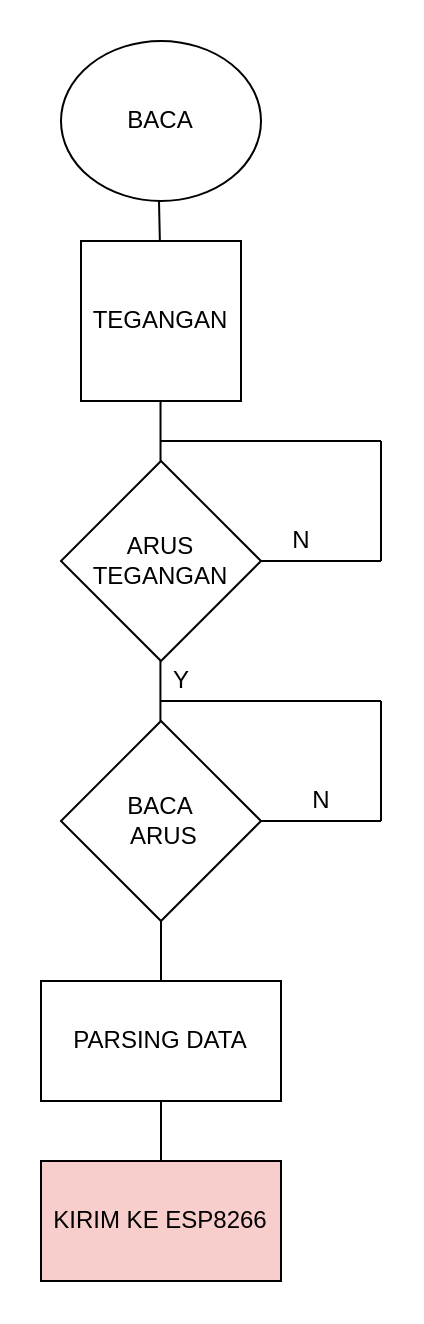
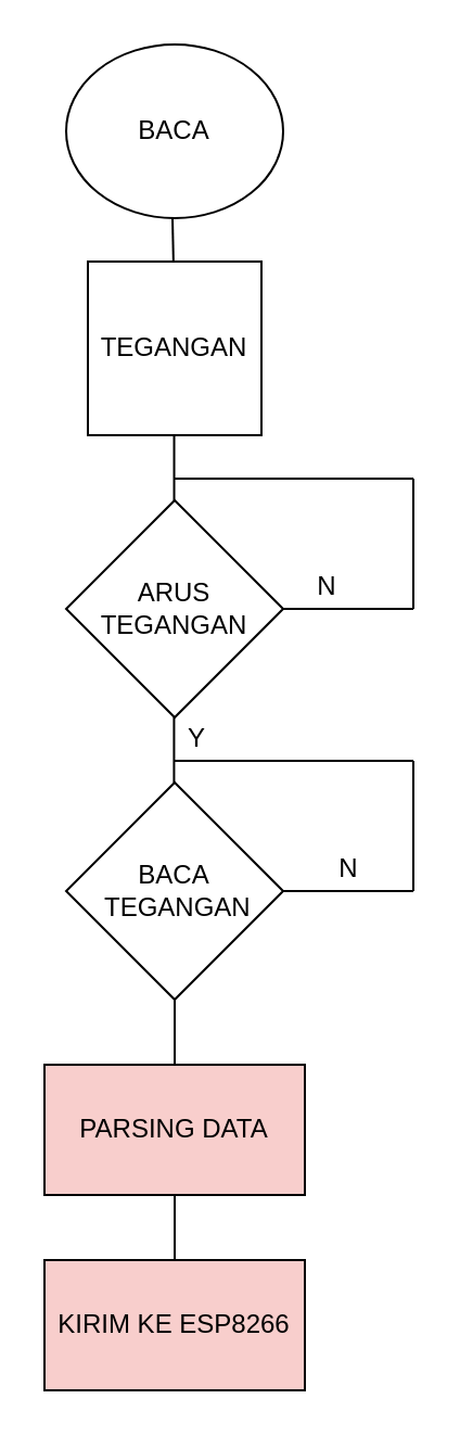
  <mxCell id="0" />
  <mxCell id="1" parent="0" />
  <mxCell id="2" value="BACA" style="ellipse;whiteSpace=wrap;html=1;" parent="1" vertex="1"><mxGeometry x="30" y="20" width="100" height="80" as="geometry" /></mxCell>
  <mxCell id="3" value="TEGANGAN" style="whiteSpace=wrap;html=1;aspect=fixed;" parent="1" vertex="1"><mxGeometry x="40" y="120" width="80" height="80" as="geometry" /></mxCell>
  <mxCell id="4" value="ARUS TEGANGAN" style="rhombus;whiteSpace=wrap;html=1;" parent="1" vertex="1"><mxGeometry x="30" y="230" width="100" height="100" as="geometry" /></mxCell>
  <mxCell id="5" value="" style="endArrow=none;html=1;" parent="1" edge="1"><mxGeometry width="50" height="50" relative="1" as="geometry"><mxPoint x="130" y="280" as="sourcePoint" /><mxPoint x="190" y="280" as="targetPoint" /></mxGeometry></mxCell>
  <mxCell id="6" value="" style="endArrow=none;html=1;" parent="1" edge="1"><mxGeometry width="50" height="50" relative="1" as="geometry"><mxPoint x="190" y="280" as="sourcePoint" /><mxPoint x="190" y="220" as="targetPoint" /></mxGeometry></mxCell>
  <mxCell id="7" value="" style="endArrow=none;html=1;" parent="1" edge="1"><mxGeometry width="50" height="50" relative="1" as="geometry"><mxPoint x="80" y="220" as="sourcePoint" /><mxPoint x="190" y="220" as="targetPoint" /></mxGeometry></mxCell>
  <mxCell id="8" value="" style="endArrow=none;html=1;" parent="1" edge="1"><mxGeometry width="50" height="50" relative="1" as="geometry"><mxPoint x="79.76" y="230" as="sourcePoint" /><mxPoint x="79.76" y="200" as="targetPoint" /></mxGeometry></mxCell>
- <mxCell id="9" value="BACA&lt;br&gt;&amp;nbsp;ARUS" style="rhombus;whiteSpace=wrap;html=1;" parent="1" vertex="1"><mxGeometry x="30" y="360" width="100" height="100" as="geometry" /></mxCell>
+ <mxCell id="9" value="BACA&lt;br&gt;&amp;nbsp;TEGANGAN" style="rhombus;whiteSpace=wrap;html=1;" parent="1" vertex="1"><mxGeometry x="30" y="360" width="100" height="100" as="geometry" /></mxCell>
  <mxCell id="10" value="" style="endArrow=none;html=1;" parent="1" edge="1"><mxGeometry width="50" height="50" relative="1" as="geometry"><mxPoint x="79.71" y="360" as="sourcePoint" /><mxPoint x="79.71" y="330" as="targetPoint" /></mxGeometry></mxCell>
  <mxCell id="11" value="" style="endArrow=none;html=1;" parent="1" edge="1"><mxGeometry width="50" height="50" relative="1" as="geometry"><mxPoint x="130" y="410" as="sourcePoint" /><mxPoint x="190" y="410" as="targetPoint" /></mxGeometry></mxCell>
  <mxCell id="12" value="" style="endArrow=none;html=1;" parent="1" edge="1"><mxGeometry width="50" height="50" relative="1" as="geometry"><mxPoint x="190" y="410" as="sourcePoint" /><mxPoint x="190" y="350" as="targetPoint" /></mxGeometry></mxCell>
  <mxCell id="13" value="" style="endArrow=none;html=1;" parent="1" edge="1"><mxGeometry width="50" height="50" relative="1" as="geometry"><mxPoint x="80" y="350" as="sourcePoint" /><mxPoint x="190" y="350" as="targetPoint" /></mxGeometry></mxCell>
  <mxCell id="14" value="N" style="text;html=1;align=center;verticalAlign=middle;resizable=0;points=[];autosize=1;" parent="1" vertex="1"><mxGeometry x="140" y="260" width="20" height="20" as="geometry" /></mxCell>
  <mxCell id="15" value="Y" style="text;html=1;align=center;verticalAlign=middle;resizable=0;points=[];autosize=1;" parent="1" vertex="1"><mxGeometry x="80" y="330" width="20" height="20" as="geometry" /></mxCell>
  <mxCell id="16" value="N" style="text;html=1;align=center;verticalAlign=middle;resizable=0;points=[];autosize=1;" parent="1" vertex="1"><mxGeometry x="150" y="390" width="20" height="20" as="geometry" /></mxCell>
  <mxCell id="17" value="" style="endArrow=none;html=1;" parent="1" edge="1"><mxGeometry width="50" height="50" relative="1" as="geometry"><mxPoint x="80" y="490" as="sourcePoint" /><mxPoint x="80" y="460" as="targetPoint" /></mxGeometry></mxCell>
- <mxCell id="18" value="PARSING DATA" style="rounded=0;whiteSpace=wrap;html=1;" parent="1" vertex="1"><mxGeometry x="20" y="490" width="120" height="60" as="geometry" /></mxCell>
+ <mxCell id="18" value="PARSING DATA" style="rounded=0;whiteSpace=wrap;html=1;fillColor=#f8cecc;" parent="1" vertex="1"><mxGeometry x="20" y="490" width="120" height="60" as="geometry" /></mxCell>
  <mxCell id="19" value="" style="endArrow=none;html=1;" parent="1" edge="1"><mxGeometry width="50" height="50" relative="1" as="geometry"><mxPoint x="80" y="580" as="sourcePoint" /><mxPoint x="80" y="550" as="targetPoint" /></mxGeometry></mxCell>
  <mxCell id="20" value="KIRIM KE ESP8266" style="rounded=0;whiteSpace=wrap;html=1;fillColor=#f8cecc;" parent="1" vertex="1"><mxGeometry x="20" y="580" width="120" height="60" as="geometry" /></mxCell>
  <mxCell id="21" value="" style="endArrow=none;html=1;" parent="1" edge="1"><mxGeometry width="50" height="50" relative="1" as="geometry"><mxPoint x="79.43" y="120" as="sourcePoint" /><mxPoint x="79" y="100" as="targetPoint" /></mxGeometry></mxCell>
